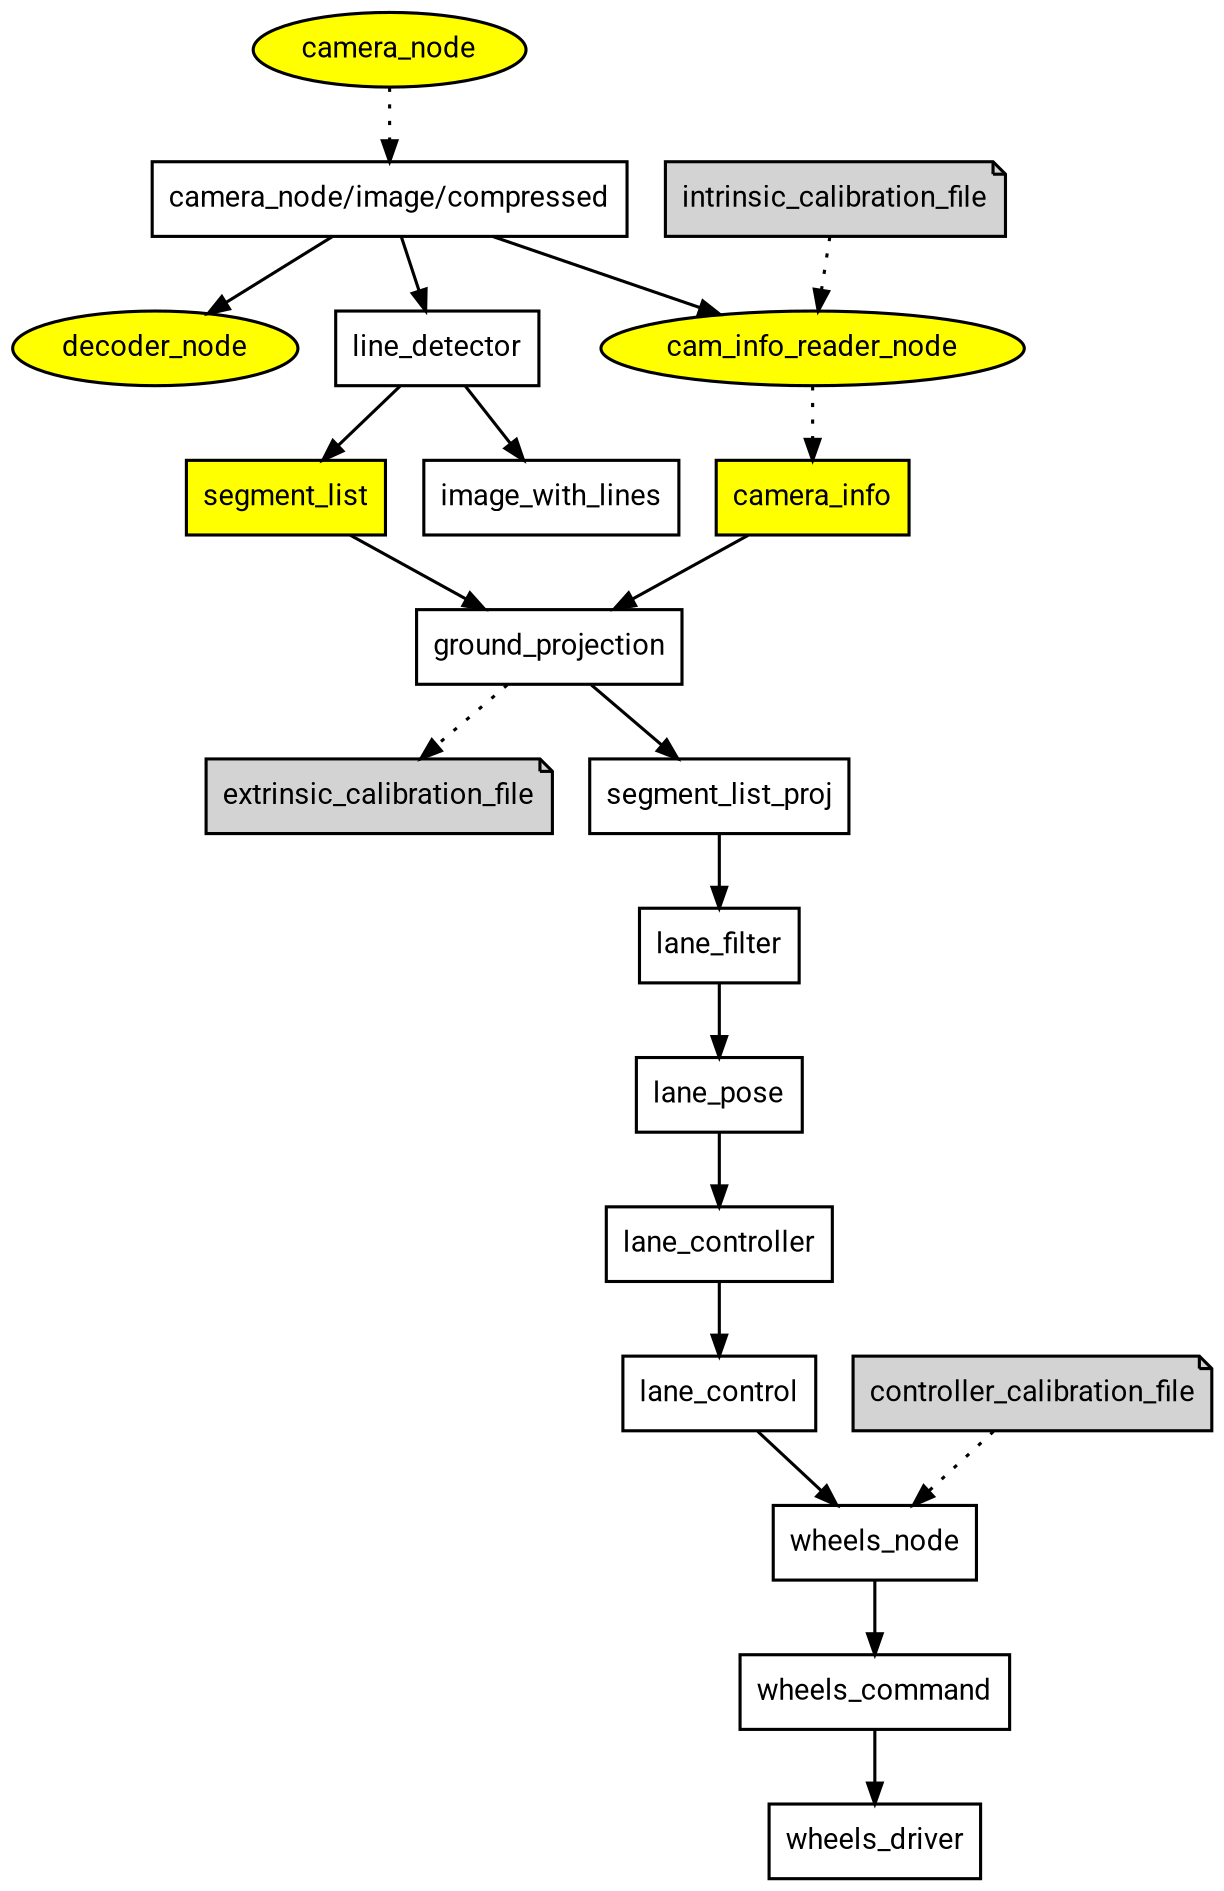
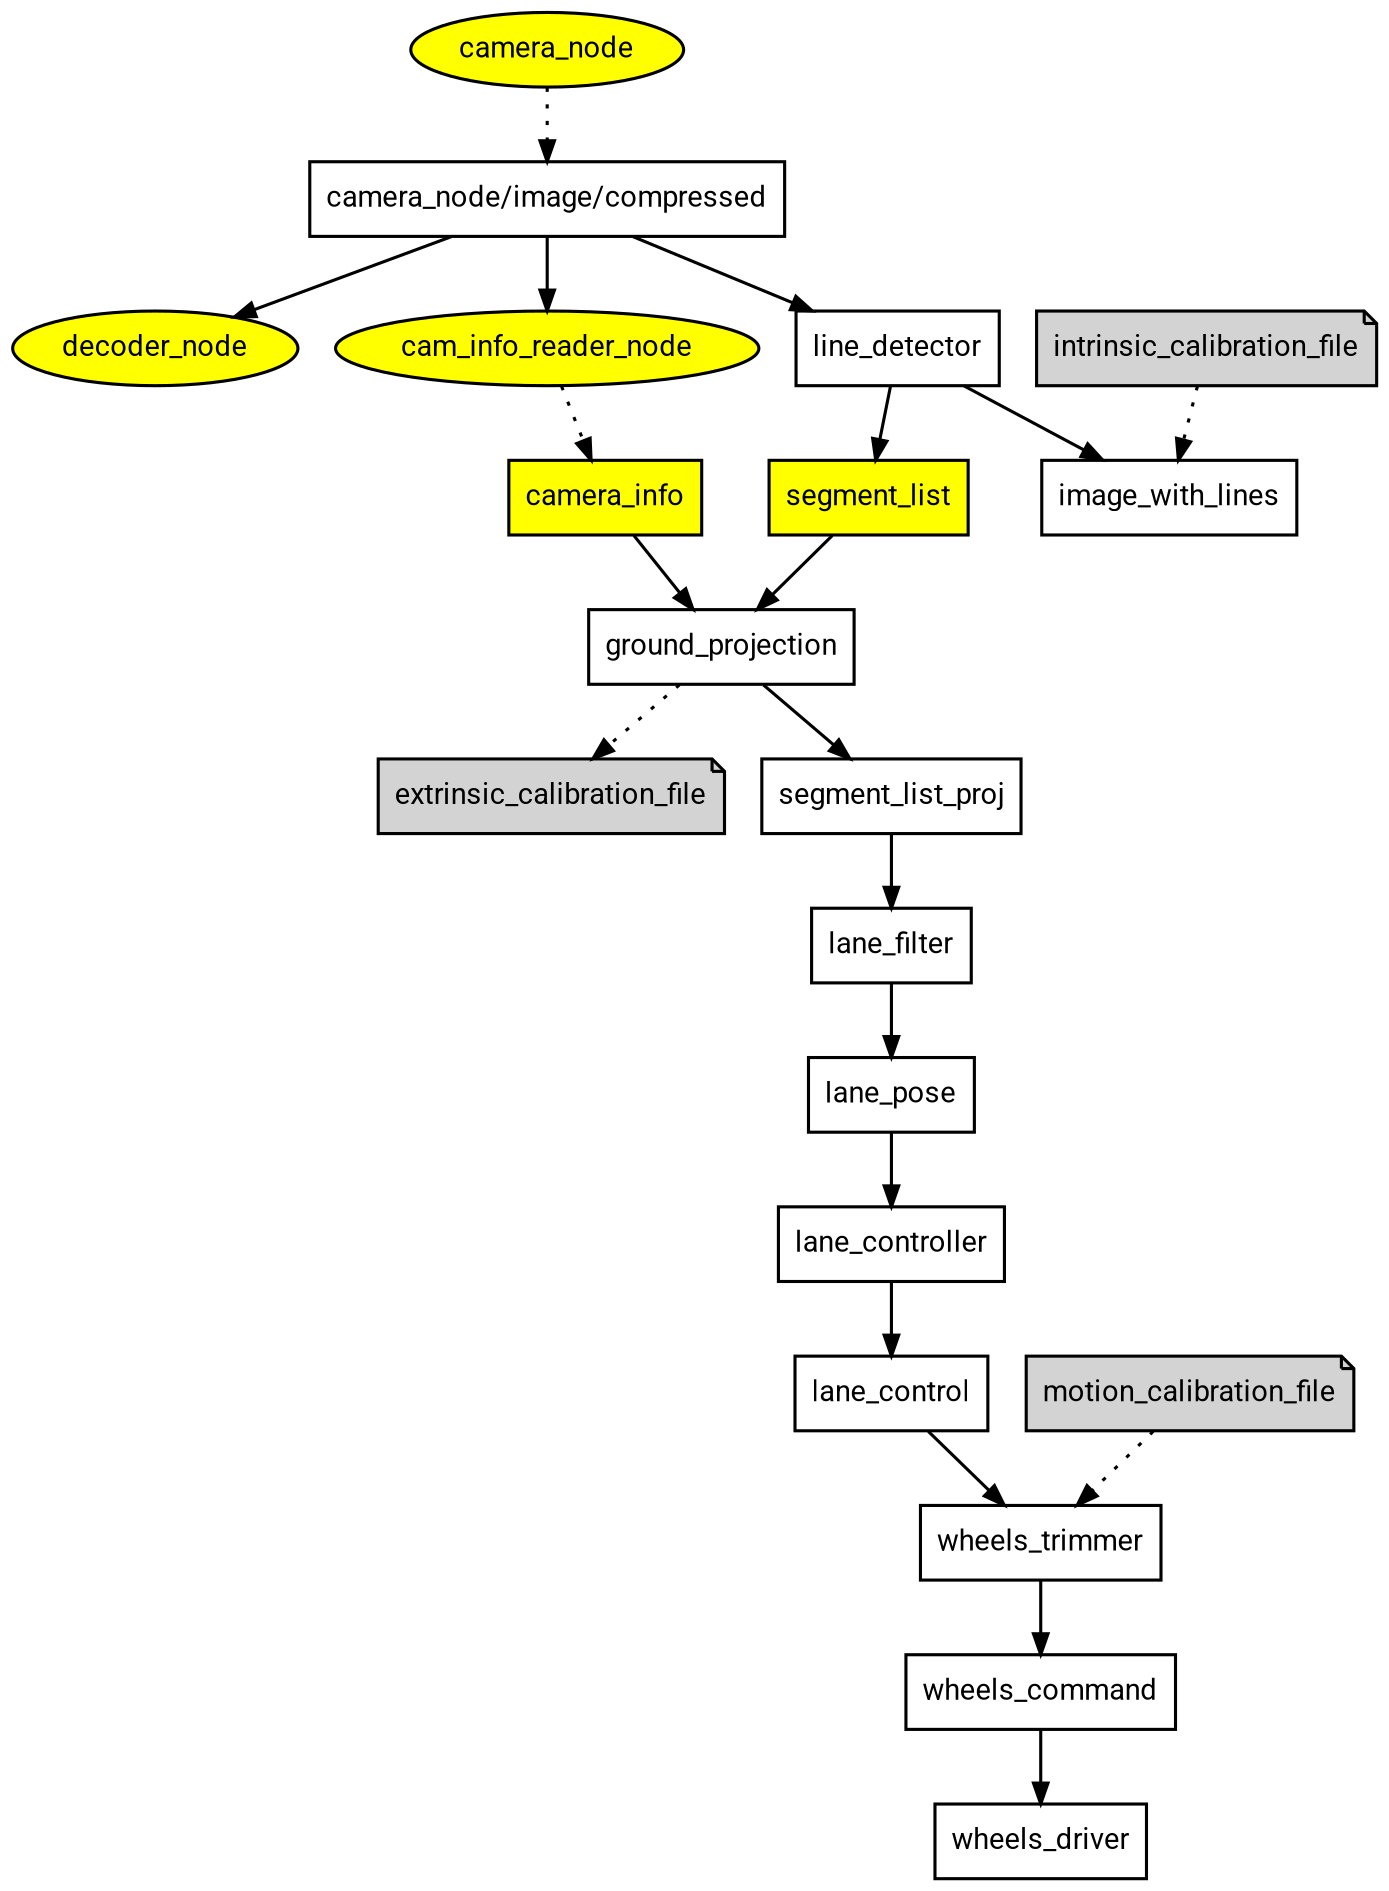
  digraph {
    fontname=Roboto
    node [fillcolor=white fontname=Roboto penwidth=1.5 shape=box style=filled]
    edge [fontname=Roboto penwidth=1.5]
    n1 [fillcolor=yellow label=camera_node shape=ellipse]
    n2 [label="camera_node/image/compressed"]
    n3 [fillcolor=yellow label=decoder_node shape=ellipse]
    n4 [fillcolor=yellow label=cam_info_reader_node shape=ellipse]
    line_detector
    camera_info [fillcolor=yellow]
    ground_projection
-   motion_calibration_file [shape=note label=controller_calibration_file fillcolor=""]
-   wheels_trimmer [label=wheels_node]
+   motion_calibration_file [shape=note fillcolor=""]
+   wheels_trimmer
    wheels_command
    extrinsic_calibration_file [shape=note fillcolor=""]
    segment_list_proj
    intrinsic_calibration_file [shape=note fillcolor=""]
    segment_list [fillcolor=yellow]
    image_with_lines
    lane_filter
    lane_pose
    lane_controller
    lane_control
    wheels_driver
    n1 -> n2 [style=dotted]
    n2 -> n3
    n2 -> n4
    n2 -> line_detector
    n4 -> camera_info [style=dotted]
    line_detector -> segment_list
    line_detector -> image_with_lines
    camera_info -> ground_projection
    ground_projection -> extrinsic_calibration_file [style=dotted]
    ground_projection -> segment_list_proj
    motion_calibration_file -> wheels_trimmer [style=dotted]
    wheels_trimmer -> wheels_command
    wheels_command -> wheels_driver
    segment_list_proj -> lane_filter
-   intrinsic_calibration_file -> n4 [style=dotted]
+   intrinsic_calibration_file -> image_with_lines [style=dotted]
    segment_list -> ground_projection
    lane_filter -> lane_pose
    lane_pose -> lane_controller
    lane_controller -> lane_control
    lane_control -> wheels_trimmer
  }
